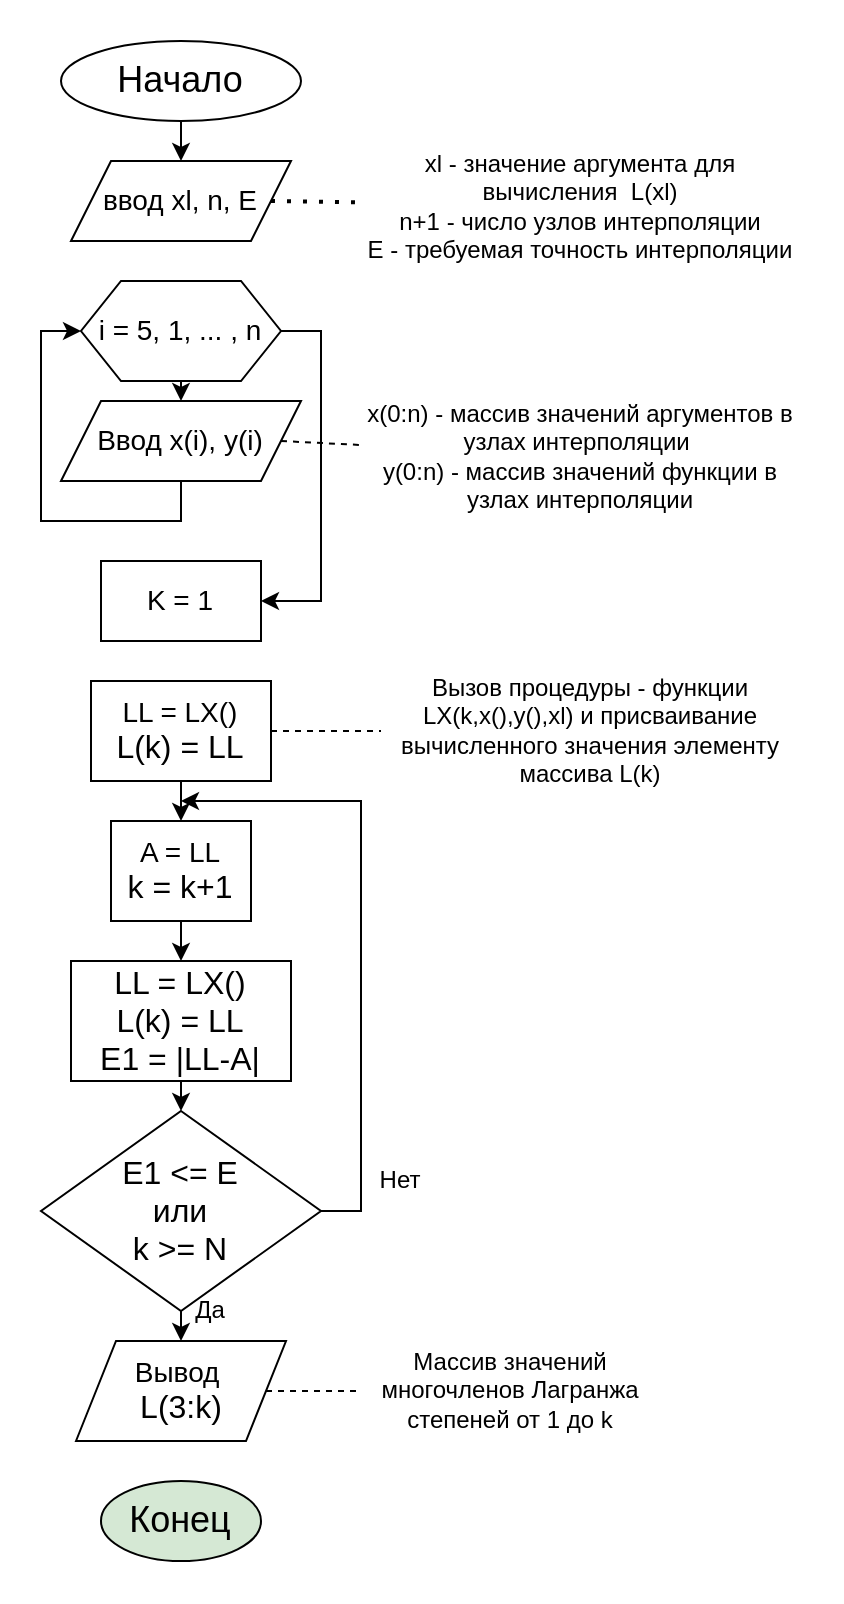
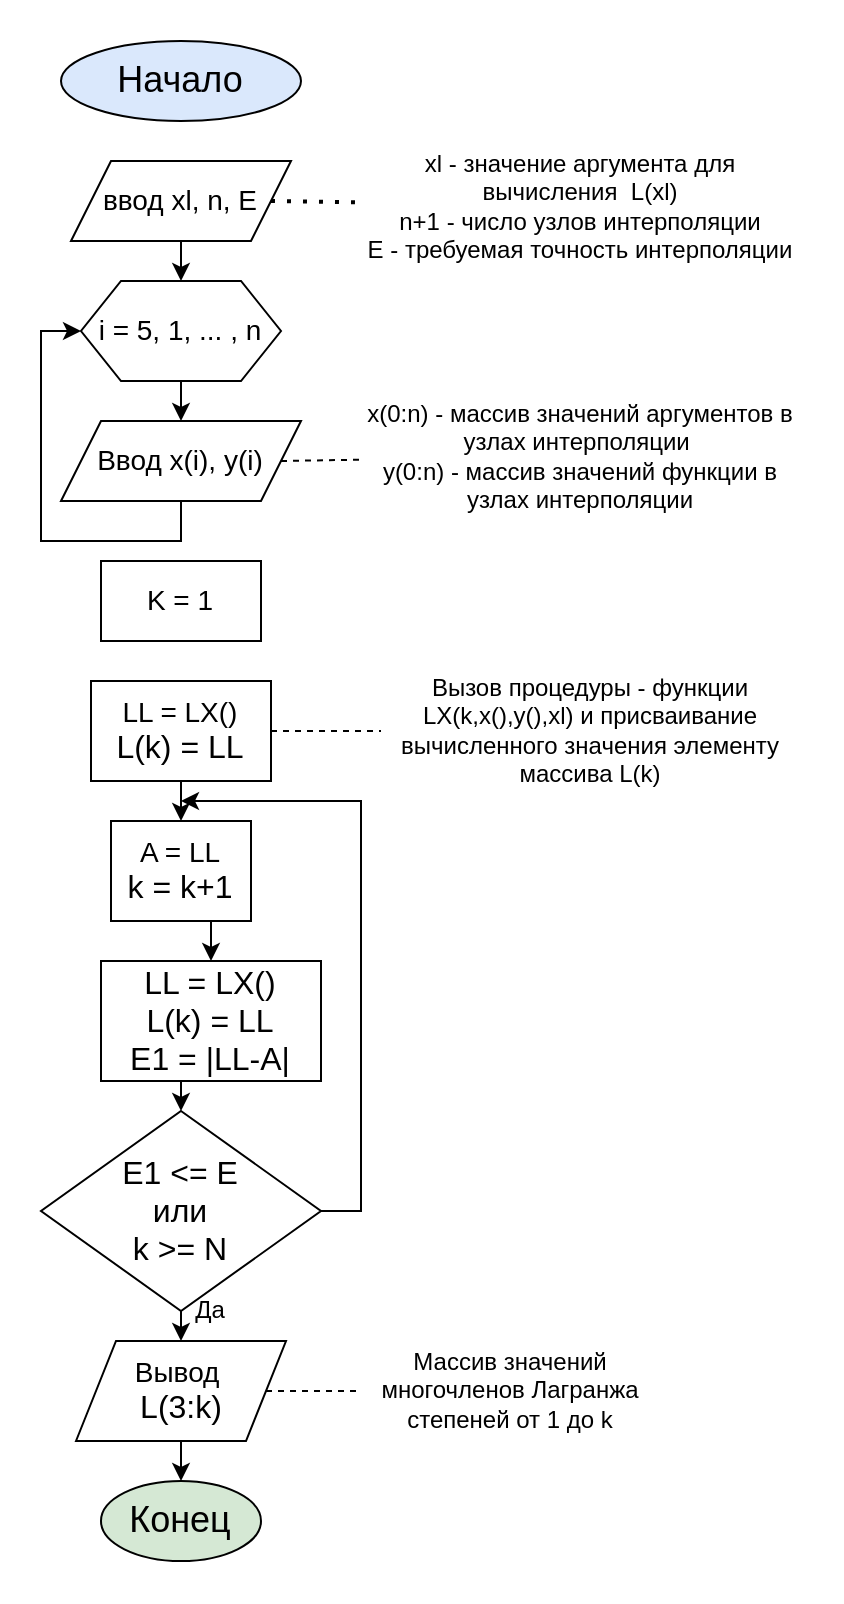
  <mxCell id="0" />
  <mxCell id="1" parent="0" />
- <mxCell id="2" style="edgeStyle=orthogonalEdgeStyle;rounded=0;orthogonalLoop=1;jettySize=auto;html=1;exitX=0.5;exitY=1;exitDx=0;exitDy=0;entryX=0.5;entryY=0;entryDx=0;entryDy=0;" edge="1" parent="1" source="3" target="5"><mxGeometry relative="1" as="geometry" /></mxCell>
- <mxCell id="3" value="&lt;font style=&quot;font-size: 18px;&quot;&gt;Начало&lt;/font&gt;" style="ellipse;whiteSpace=wrap;html=1;" vertex="1" parent="1"><mxGeometry x="30" width="120" height="40" as="geometry" y="20" /></mxCell>
+ <mxCell id="3" value="&lt;font style=&quot;font-size: 18px;&quot;&gt;Начало&lt;/font&gt;" style="ellipse;whiteSpace=wrap;html=1;fillColor=#dae8fc;" vertex="1" parent="1"><mxGeometry x="30" width="120" height="40" as="geometry" y="20" /></mxCell>
+ <mxCell id="4" style="edgeStyle=orthogonalEdgeStyle;rounded=0;orthogonalLoop=1;jettySize=auto;html=1;exitX=0.5;exitY=1;exitDx=0;exitDy=0;entryX=0.5;entryY=0;entryDx=0;entryDy=0;" edge="1" parent="1" source="5" target="8"><mxGeometry relative="1" as="geometry" /></mxCell>
  <mxCell id="5" value="&lt;font style=&quot;font-size: 14px;&quot;&gt;ввод xl, n, E&lt;/font&gt;" style="shape=parallelogram;perimeter=parallelogramPerimeter;whiteSpace=wrap;html=1;fixedSize=1;" vertex="1" parent="1"><mxGeometry x="35" y="80" width="110" height="40" as="geometry" /></mxCell>
  <mxCell id="6" style="edgeStyle=orthogonalEdgeStyle;rounded=0;orthogonalLoop=1;jettySize=auto;html=1;exitX=0.5;exitY=1;exitDx=0;exitDy=0;entryX=0.5;entryY=0;entryDx=0;entryDy=0;" edge="1" parent="1" source="8" target="10"><mxGeometry relative="1" as="geometry" /></mxCell>
- <mxCell id="7" style="edgeStyle=orthogonalEdgeStyle;rounded=0;orthogonalLoop=1;jettySize=auto;html=1;exitX=1;exitY=0.5;exitDx=0;exitDy=0;entryX=1;entryY=0.5;entryDx=0;entryDy=0;" edge="1" parent="1" source="8" target="11"><mxGeometry relative="1" as="geometry" /></mxCell>
  <mxCell id="8" value="&lt;font style=&quot;font-size: 14px;&quot;&gt;i = 5, 1, ... , n&lt;/font&gt;" style="shape=hexagon;perimeter=hexagonPerimeter2;whiteSpace=wrap;html=1;fixedSize=1;" vertex="1" parent="1"><mxGeometry x="40" y="140" width="100" height="50" as="geometry" /></mxCell>
  <mxCell id="9" style="edgeStyle=orthogonalEdgeStyle;rounded=0;orthogonalLoop=1;jettySize=auto;html=1;exitX=0.5;exitY=1;exitDx=0;exitDy=0;entryX=0;entryY=0.5;entryDx=0;entryDy=0;" edge="1" parent="1" source="10" target="8"><mxGeometry relative="1" as="geometry" /></mxCell>
- <mxCell id="10" value="&lt;font style=&quot;font-size: 14px;&quot;&gt;Ввод x(i), y(i)&lt;/font&gt;" style="shape=parallelogram;perimeter=parallelogramPerimeter;whiteSpace=wrap;html=1;fixedSize=1;" vertex="1" parent="1"><mxGeometry x="30" y="200" width="120" height="40" as="geometry" /></mxCell>
+ <mxCell id="10" value="&lt;font style=&quot;font-size: 14px;&quot;&gt;Ввод x(i), y(i)&lt;/font&gt;" style="shape=parallelogram;perimeter=parallelogramPerimeter;whiteSpace=wrap;html=1;fixedSize=1;" vertex="1" parent="1"><mxGeometry x="30" y="210" width="120" height="40" as="geometry" /></mxCell>
  <mxCell id="11" value="&lt;font style=&quot;font-size: 14px;&quot;&gt;K = 1&lt;/font&gt;" style="rounded=0;whiteSpace=wrap;html=1;" vertex="1" parent="1"><mxGeometry x="50" y="280" width="80" height="40" as="geometry" /></mxCell>
  <mxCell id="12" style="edgeStyle=orthogonalEdgeStyle;rounded=0;orthogonalLoop=1;jettySize=auto;html=1;exitX=0.5;exitY=1;exitDx=0;exitDy=0;entryX=0.5;entryY=0;entryDx=0;entryDy=0;" edge="1" parent="1" source="13" target="15"><mxGeometry relative="1" as="geometry" /></mxCell>
  <mxCell id="13" value="&lt;font style=&quot;font-size: 14px;&quot;&gt;LL = LX()&lt;/font&gt;&lt;div&gt;&lt;font size=&quot;3&quot;&gt;L(k) = LL&lt;/font&gt;&lt;/div&gt;" style="rounded=0;whiteSpace=wrap;html=1;" vertex="1" parent="1"><mxGeometry x="45" y="340" width="90" height="50" as="geometry" /></mxCell>
  <mxCell id="14" style="edgeStyle=orthogonalEdgeStyle;rounded=0;orthogonalLoop=1;jettySize=auto;html=1;exitX=0.5;exitY=1;exitDx=0;exitDy=0;entryX=0.5;entryY=0;entryDx=0;entryDy=0;" edge="1" parent="1" source="15" target="17"><mxGeometry relative="1" as="geometry" /></mxCell>
  <mxCell id="15" value="&lt;font style=&quot;font-size: 14px;&quot;&gt;A = LL&lt;/font&gt;&lt;div&gt;&lt;font size=&quot;3&quot;&gt;k = k+1&lt;/font&gt;&lt;/div&gt;" style="rounded=0;whiteSpace=wrap;html=1;" vertex="1" parent="1"><mxGeometry x="55" y="410" width="70" height="50" as="geometry" /></mxCell>
  <mxCell id="16" style="edgeStyle=orthogonalEdgeStyle;rounded=0;orthogonalLoop=1;jettySize=auto;html=1;exitX=0.5;exitY=1;exitDx=0;exitDy=0;entryX=0.5;entryY=0;entryDx=0;entryDy=0;" edge="1" parent="1" source="17" target="20"><mxGeometry relative="1" as="geometry" /></mxCell>
- <mxCell id="17" value="&lt;font size=&quot;3&quot;&gt;LL = LX()&lt;/font&gt;&lt;div&gt;&lt;font size=&quot;3&quot;&gt;L(k) = LL&lt;/font&gt;&lt;/div&gt;&lt;div&gt;&lt;font size=&quot;3&quot;&gt;E1 = |LL-A|&lt;/font&gt;&lt;/div&gt;" style="rounded=0;whiteSpace=wrap;html=1;" vertex="1" parent="1"><mxGeometry x="35" y="480" width="110" height="60" as="geometry" /></mxCell>
+ <mxCell id="17" value="&lt;font size=&quot;3&quot;&gt;LL = LX()&lt;/font&gt;&lt;div&gt;&lt;font size=&quot;3&quot;&gt;L(k) = LL&lt;/font&gt;&lt;/div&gt;&lt;div&gt;&lt;font size=&quot;3&quot;&gt;E1 = |LL-A|&lt;/font&gt;&lt;/div&gt;" style="rounded=0;whiteSpace=wrap;html=1;" vertex="1" parent="1"><mxGeometry x="50" y="480" width="110" height="60" as="geometry" /></mxCell>
  <mxCell id="18" style="edgeStyle=orthogonalEdgeStyle;rounded=0;orthogonalLoop=1;jettySize=auto;html=1;exitX=0.5;exitY=1;exitDx=0;exitDy=0;entryX=0.5;entryY=0;entryDx=0;entryDy=0;" edge="1" parent="1" source="20" target="22"><mxGeometry relative="1" as="geometry" /></mxCell>
  <mxCell id="19" style="edgeStyle=orthogonalEdgeStyle;rounded=0;orthogonalLoop=1;jettySize=auto;html=1;exitX=1;exitY=0.5;exitDx=0;exitDy=0;" edge="1" parent="1" source="20"><mxGeometry relative="1" as="geometry"><mxPoint x="90" y="400" as="targetPoint" /><Array as="points"><mxPoint x="180" y="605" /><mxPoint x="180" y="400" /></Array></mxGeometry></mxCell>
  <mxCell id="20" value="&lt;font size=&quot;3&quot;&gt;E1 &amp;lt;= E&lt;/font&gt;&lt;div&gt;&lt;font size=&quot;3&quot;&gt;или&lt;/font&gt;&lt;/div&gt;&lt;div&gt;&lt;font size=&quot;3&quot;&gt;k &amp;gt;= N&lt;/font&gt;&lt;/div&gt;" style="rhombus;whiteSpace=wrap;html=1;" vertex="1" parent="1"><mxGeometry x="20" y="555" width="140" height="100" as="geometry" /></mxCell>
+ <mxCell id="21" style="edgeStyle=orthogonalEdgeStyle;rounded=0;orthogonalLoop=1;jettySize=auto;html=1;exitX=0.5;exitY=1;exitDx=0;exitDy=0;entryX=0.5;entryY=0;entryDx=0;entryDy=0;" edge="1" parent="1" source="22" target="23"><mxGeometry relative="1" as="geometry" /></mxCell>
  <mxCell id="22" value="&lt;font style=&quot;font-size: 14px;&quot;&gt;Вывод&amp;nbsp;&lt;/font&gt;&lt;div&gt;&lt;font size=&quot;3&quot;&gt;L(3:k)&lt;/font&gt;&lt;/div&gt;" style="shape=parallelogram;perimeter=parallelogramPerimeter;whiteSpace=wrap;html=1;fixedSize=1;" vertex="1" parent="1"><mxGeometry x="37.5" y="670" width="105" height="50" as="geometry" /></mxCell>
  <mxCell id="23" value="&lt;font style=&quot;font-size: 18px;&quot;&gt;Конец&lt;/font&gt;" style="ellipse;whiteSpace=wrap;html=1;fillColor=#d5e8d4;" vertex="1" parent="1"><mxGeometry x="50" y="740" width="80" height="40" as="geometry" /></mxCell>
  <mxCell id="24" value="Да" style="text;html=1;align=center;verticalAlign=middle;whiteSpace=wrap;rounded=0;" vertex="1" parent="1"><mxGeometry x="75" y="640" width="60" height="30" as="geometry" /></mxCell>
- <mxCell id="25" value="Нет" style="text;html=1;align=center;verticalAlign=middle;whiteSpace=wrap;rounded=0;" vertex="1" parent="1"><mxGeometry x="170" y="575" width="60" height="30" as="geometry" /></mxCell>
  <mxCell id="26" value="" style="endArrow=none;dashed=1;html=1;rounded=0;exitX=1;exitY=0.5;exitDx=0;exitDy=0;" edge="1" parent="1" source="22" target="27"><mxGeometry width="50" height="50" relative="1" as="geometry"><mxPoint x="210" y="580" as="sourcePoint" /><mxPoint x="210" y="695" as="targetPoint" /></mxGeometry></mxCell>
  <mxCell id="27" value="Массив значений многочленов Лагранжа степеней от 1 до k" style="text;html=1;align=center;verticalAlign=middle;whiteSpace=wrap;rounded=0;" vertex="1" parent="1"><mxGeometry x="180" y="680" width="150" height="30" as="geometry" /></mxCell>
  <mxCell id="28" value="" style="endArrow=none;dashed=1;html=1;dashPattern=1 3;strokeWidth=2;rounded=0;exitX=1;exitY=0.5;exitDx=0;exitDy=0;" edge="1" parent="1" source="5" target="29"><mxGeometry width="50" height="50" relative="1" as="geometry"><mxPoint x="210" y="320" as="sourcePoint" /><mxPoint x="210" y="100" as="targetPoint" /></mxGeometry></mxCell>
  <mxCell id="29" value="xl - значение аргумента для вычисления&amp;nbsp; L(xl)&lt;div&gt;n+1 - число узлов интерполяции&lt;/div&gt;&lt;div&gt;E - требуемая точность интерполяции&lt;/div&gt;" style="text;html=1;align=center;verticalAlign=middle;whiteSpace=wrap;rounded=0;" vertex="1" parent="1"><mxGeometry x="180" y="85" width="220" height="35" as="geometry" /></mxCell>
  <mxCell id="30" value="" style="endArrow=none;dashed=1;html=1;rounded=0;exitX=1;exitY=0.5;exitDx=0;exitDy=0;" edge="1" parent="1" source="10" target="31"><mxGeometry width="50" height="50" relative="1" as="geometry"><mxPoint x="210" y="410" as="sourcePoint" /><mxPoint x="210" y="230" as="targetPoint" /></mxGeometry></mxCell>
  <mxCell id="31" value="x(0:n) - массив значений аргументов в узлах интерполяции&amp;nbsp;&lt;div&gt;y(0:n) - массив значений функции в узлах интерполяции&lt;/div&gt;" style="text;html=1;align=center;verticalAlign=middle;whiteSpace=wrap;rounded=0;" vertex="1" parent="1"><mxGeometry x="180" y="215" width="220" height="25" as="geometry" /></mxCell>
  <mxCell id="32" value="" style="endArrow=none;dashed=1;html=1;rounded=0;exitX=1;exitY=0.5;exitDx=0;exitDy=0;" edge="1" parent="1" source="13" target="33"><mxGeometry width="50" height="50" relative="1" as="geometry"><mxPoint x="150" y="380" as="sourcePoint" /><mxPoint x="220" y="365" as="targetPoint" /></mxGeometry></mxCell>
  <mxCell id="33" value="Вызов процедуры - функции LX(k,x(),y(),xl) и присваивание вычисленного значения элементу массива L(k)" style="text;html=1;align=center;verticalAlign=middle;whiteSpace=wrap;rounded=0;" vertex="1" parent="1"><mxGeometry x="190" y="350" width="210" height="30" as="geometry" /></mxCell>
